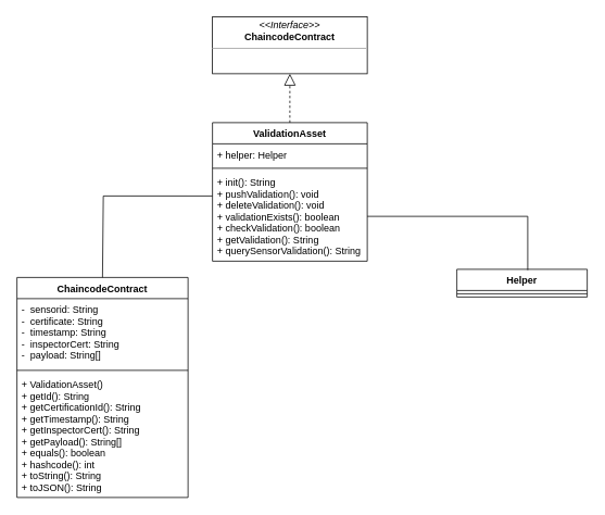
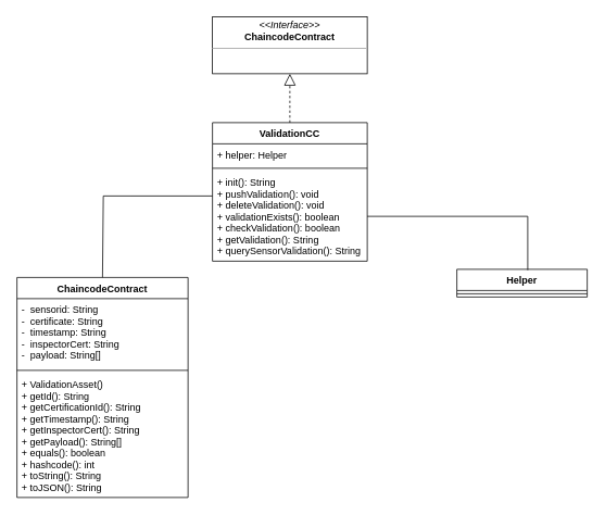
  <mxCell id="0" />
  <mxCell id="1" parent="0" />
  <mxCell id="2" value="ChaincodeContract" style="swimlane;fontStyle=1;align=center;verticalAlign=top;childLayout=stackLayout;horizontal=1;startSize=26;horizontalStack=0;resizeParent=1;resizeParentMax=0;resizeLast=0;collapsible=1;marginBottom=0;" vertex="1" parent="1"><mxGeometry x="20" y="340" width="210" height="270" as="geometry" /></mxCell>
  <mxCell id="3" value="-  sensorid: String&#10;-  certificate: String&#10;-  timestamp: String&#10;-  inspectorCert: String&#10;-  payload: String[]" style="text;strokeColor=none;fillColor=none;align=left;verticalAlign=top;spacingLeft=4;spacingRight=4;overflow=hidden;rotatable=0;points=[[0,0.5],[1,0.5]];portConstraint=eastwest;" vertex="1" parent="2"><mxGeometry y="26" width="210" height="84" as="geometry" /></mxCell>
  <mxCell id="4" value="" style="line;strokeWidth=1;fillColor=none;align=left;verticalAlign=middle;spacingTop=-1;spacingLeft=3;spacingRight=3;rotatable=0;labelPosition=right;points=[];portConstraint=eastwest;" vertex="1" parent="2"><mxGeometry y="110" width="210" height="8" as="geometry" /></mxCell>
  <mxCell id="5" value="+ ValidationAsset()&#10;+ getId(): String&#10;+ getCertificationId(): String&#10;+ getTimestamp(): String&#10;+ getInspectorCert(): String&#10;+ getPayload(): String[]&#10;+ equals(): boolean&#10;+ hashcode(): int&#10;+ toString(): String&#10;+ toJSON(): String&#10;" style="text;strokeColor=none;fillColor=none;align=left;verticalAlign=top;spacingLeft=4;spacingRight=4;overflow=hidden;rotatable=0;points=[[0,0.5],[1,0.5]];portConstraint=eastwest;" vertex="1" parent="2"><mxGeometry y="118" width="210" height="152" as="geometry" /></mxCell>
- <mxCell id="6" value="ValidationAsset" style="swimlane;fontStyle=1;align=center;verticalAlign=top;childLayout=stackLayout;horizontal=1;startSize=26;horizontalStack=0;resizeParent=1;resizeParentMax=0;resizeLast=0;collapsible=1;marginBottom=0;" vertex="1" parent="1"><mxGeometry x="260" y="150" width="190" height="170" as="geometry" /></mxCell>
+ <mxCell id="6" value="ValidationCC" style="swimlane;fontStyle=1;align=center;verticalAlign=top;childLayout=stackLayout;horizontal=1;startSize=26;horizontalStack=0;resizeParent=1;resizeParentMax=0;resizeLast=0;collapsible=1;marginBottom=0;" vertex="1" parent="1"><mxGeometry x="260" y="150" width="190" height="170" as="geometry" /></mxCell>
  <mxCell id="7" value="+ helper: Helper" style="text;strokeColor=none;fillColor=none;align=left;verticalAlign=top;spacingLeft=4;spacingRight=4;overflow=hidden;rotatable=0;points=[[0,0.5],[1,0.5]];portConstraint=eastwest;" vertex="1" parent="6"><mxGeometry y="26" width="190" height="26" as="geometry" /></mxCell>
  <mxCell id="8" value="" style="line;strokeWidth=1;fillColor=none;align=left;verticalAlign=middle;spacingTop=-1;spacingLeft=3;spacingRight=3;rotatable=0;labelPosition=right;points=[];portConstraint=eastwest;" vertex="1" parent="6"><mxGeometry y="52" width="190" height="8" as="geometry" /></mxCell>
  <mxCell id="9" value="+ init(): String&#10;+ pushValidation(): void&#10;+ deleteValidation(): void&#10;+ validationExists(): boolean&#10;+ checkValidation(): boolean&#10;+ getValidation(): String&#10;+ querySensorValidation(): String" style="text;strokeColor=none;fillColor=none;align=left;verticalAlign=top;spacingLeft=4;spacingRight=4;overflow=hidden;rotatable=0;points=[[0,0.5],[1,0.5]];portConstraint=eastwest;" vertex="1" parent="6"><mxGeometry y="60" width="190" height="110" as="geometry" /></mxCell>
  <mxCell id="10" value="Helper" style="swimlane;fontStyle=1;align=center;verticalAlign=top;childLayout=stackLayout;horizontal=1;startSize=26;horizontalStack=0;resizeParent=1;resizeParentMax=0;resizeLast=0;collapsible=1;marginBottom=0;" vertex="1" parent="1"><mxGeometry x="560" y="330" width="160" height="34" as="geometry" /></mxCell>
  <mxCell id="11" value="" style="line;strokeWidth=1;fillColor=none;align=left;verticalAlign=middle;spacingTop=-1;spacingLeft=3;spacingRight=3;rotatable=0;labelPosition=right;points=[];portConstraint=eastwest;" vertex="1" parent="10"><mxGeometry y="26" width="160" height="8" as="geometry" /></mxCell>
  <mxCell id="12" value="" style="endArrow=none;html=1;edgeStyle=orthogonalEdgeStyle;rounded=0;exitX=0.5;exitY=0;exitDx=0;exitDy=0;entryX=0;entryY=0.273;entryDx=0;entryDy=0;entryPerimeter=0;" edge="1" parent="1" source="2" target="9"><mxGeometry relative="1" as="geometry"><mxPoint x="80" y="230" as="sourcePoint" /><mxPoint x="240" y="230" as="targetPoint" /><Array as="points"><mxPoint x="126" y="340" /><mxPoint x="126" y="240" /></Array></mxGeometry></mxCell>
  <mxCell id="13" value="" style="endArrow=none;html=1;edgeStyle=orthogonalEdgeStyle;rounded=0;entryX=0.544;entryY=0.029;entryDx=0;entryDy=0;entryPerimeter=0;exitX=1;exitY=0.5;exitDx=0;exitDy=0;" edge="1" parent="1" source="9" target="10"><mxGeometry relative="1" as="geometry"><mxPoint x="480" y="240" as="sourcePoint" /><mxPoint x="640" y="240" as="targetPoint" /><Array as="points"><mxPoint x="647" y="265" /></Array></mxGeometry></mxCell>
  <mxCell id="14" value="&lt;p style=&quot;margin: 0px ; margin-top: 4px ; text-align: center&quot;&gt;&lt;i&gt;&amp;lt;&amp;lt;Interface&amp;gt;&amp;gt;&lt;/i&gt;&lt;br&gt;&lt;b&gt;ChaincodeContract&lt;/b&gt;&lt;/p&gt;&lt;hr size=&quot;1&quot;&gt;&lt;p style=&quot;margin: 0px ; margin-left: 4px&quot;&gt;&lt;br&gt;&lt;/p&gt;" style="verticalAlign=top;align=left;overflow=fill;fontSize=12;fontFamily=Helvetica;html=1;" vertex="1" parent="1"><mxGeometry x="260" y="20" width="190" height="70" as="geometry" /></mxCell>
  <mxCell id="15" value="" style="endArrow=block;dashed=1;endFill=0;endSize=12;html=1;rounded=0;edgeStyle=orthogonalEdgeStyle;entryX=0.5;entryY=1;entryDx=0;entryDy=0;exitX=0.5;exitY=0;exitDx=0;exitDy=0;" edge="1" parent="1" source="6" target="14"><mxGeometry width="160" relative="1" as="geometry"><mxPoint x="250" y="230" as="sourcePoint" /><mxPoint x="410" y="230" as="targetPoint" /></mxGeometry></mxCell>
